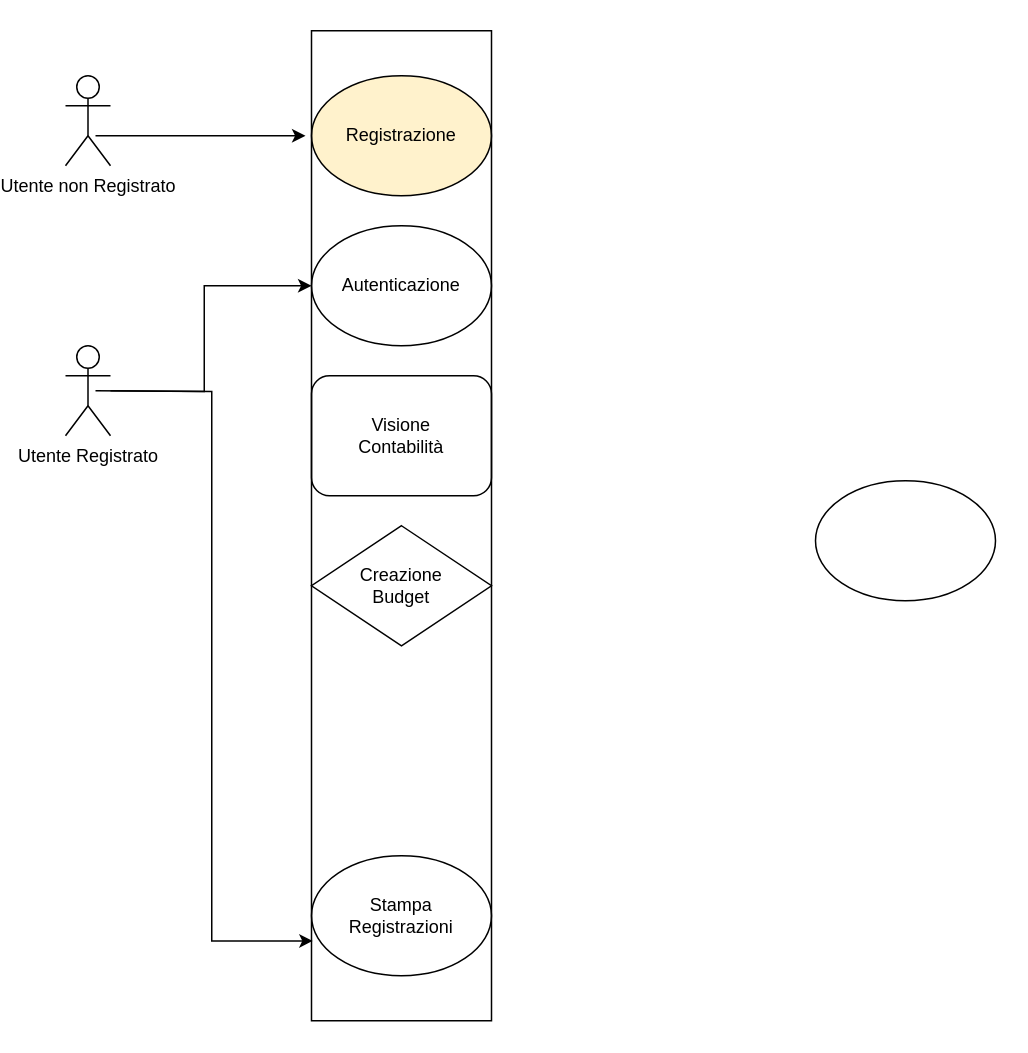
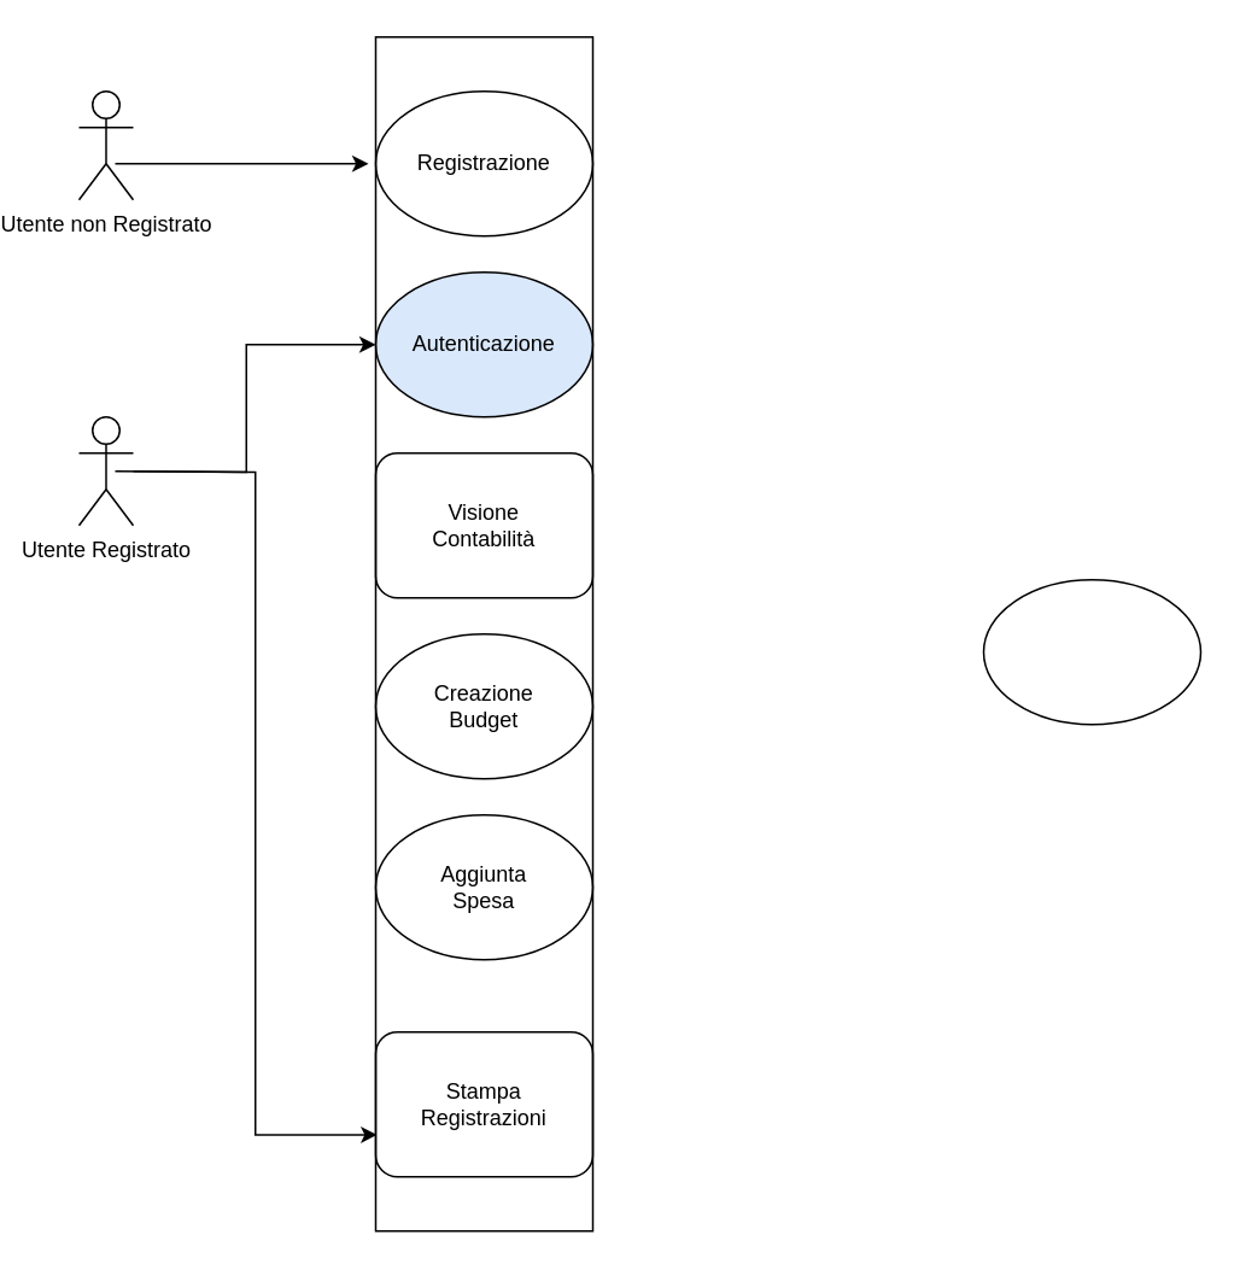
  <mxCell id="0" />
  <mxCell id="1" parent="0" />
  <mxCell id="2" value="Utente non Registrato" style="shape=umlActor;verticalLabelPosition=bottom;verticalAlign=top;html=1;" parent="1" vertex="1"><mxGeometry x="20" y="50" width="30" height="60" as="geometry" /></mxCell>
  <mxCell id="3" style="edgeStyle=orthogonalEdgeStyle;rounded=0;orthogonalLoop=1;jettySize=auto;html=1;entryX=0;entryY=0.5;entryDx=0;entryDy=0;" parent="1" target="8" edge="1"><mxGeometry relative="1" as="geometry"><mxPoint x="40" y="260" as="sourcePoint" /></mxGeometry></mxCell>
  <mxCell id="4" value="Utente Registrato" style="shape=umlActor;verticalLabelPosition=bottom;verticalAlign=top;html=1;outlineConnect=0;" parent="1" vertex="1"><mxGeometry x="20" y="230" width="30" height="60" as="geometry" /></mxCell>
  <mxCell id="5" value="" style="endArrow=classic;html=1;rounded=0;" parent="1" edge="1"><mxGeometry width="50" height="50" relative="1" as="geometry"><mxPoint x="40" y="90" as="sourcePoint" /><mxPoint x="180" y="90" as="targetPoint" /></mxGeometry></mxCell>
  <mxCell id="6" style="edgeStyle=orthogonalEdgeStyle;rounded=0;orthogonalLoop=1;jettySize=auto;html=1;entryX=0.007;entryY=0.71;entryDx=0;entryDy=0;entryPerimeter=0;" parent="1" target="12" edge="1"><mxGeometry relative="1" as="geometry"><mxPoint x="50" y="260" as="sourcePoint" /></mxGeometry></mxCell>
- <mxCell id="7" value="Registrazione" style="ellipse;whiteSpace=wrap;html=1;fillColor=#fff2cc;" parent="1" vertex="1"><mxGeometry x="184" y="50" width="120" height="80" as="geometry" /></mxCell>
- <mxCell id="8" value="Autenticazione" style="ellipse;whiteSpace=wrap;html=1;" parent="1" vertex="1"><mxGeometry x="184" y="150" width="120" height="80" as="geometry" /></mxCell>
+ <mxCell id="7" value="Registrazione" style="ellipse;whiteSpace=wrap;html=1;" parent="1" vertex="1"><mxGeometry x="184" y="50" width="120" height="80" as="geometry" /></mxCell>
+ <mxCell id="8" value="Autenticazione" style="ellipse;whiteSpace=wrap;html=1;fillColor=#dae8fc;" parent="1" vertex="1"><mxGeometry x="184" y="150" width="120" height="80" as="geometry" /></mxCell>
  <mxCell id="9" value="Visione&lt;div&gt;Contabilità&lt;/div&gt;" style="whiteSpace=wrap;html=1;rounded=1;" parent="1" vertex="1"><mxGeometry x="184" y="250" width="120" height="80" as="geometry" /></mxCell>
- <mxCell id="10" value="Creazione&lt;div&gt;Budget&lt;/div&gt;" style="rhombus;whiteSpace=wrap;html=1;" parent="1" vertex="1"><mxGeometry x="184" y="350" width="120" height="80" as="geometry" /></mxCell>
- <mxCell id="12" value="Stampa&lt;div&gt;Registrazioni&lt;/div&gt;" style="ellipse;whiteSpace=wrap;html=1;" parent="1" vertex="1"><mxGeometry x="184" y="570" width="120" height="80" as="geometry" /></mxCell>
+ <mxCell id="10" value="Creazione&lt;div&gt;Budget&lt;/div&gt;" style="ellipse;whiteSpace=wrap;html=1;" parent="1" vertex="1"><mxGeometry x="184" y="350" width="120" height="80" as="geometry" /></mxCell>
+ <mxCell id="11" value="Aggiunta&lt;div&gt;Spesa&lt;/div&gt;" style="ellipse;whiteSpace=wrap;html=1;" parent="1" vertex="1"><mxGeometry x="184" y="450" width="120" height="80" as="geometry" /></mxCell>
+ <mxCell id="12" value="Stampa&lt;div&gt;Registrazioni&lt;/div&gt;" style="whiteSpace=wrap;html=1;rounded=1;" parent="1" vertex="1"><mxGeometry x="184" y="570" width="120" height="80" as="geometry" /></mxCell>
  <mxCell id="13" value="" style="rounded=0;whiteSpace=wrap;html=1;glass=0;shadow=0;fillColor=none;" parent="1" vertex="1"><mxGeometry x="184" y="20" width="120" height="660" as="geometry" /></mxCell>
  <mxCell id="14" value="" style="ellipse;whiteSpace=wrap;html=1;" vertex="1" parent="1"><mxGeometry x="520" y="320" width="120" height="80" as="geometry" /></mxCell>
